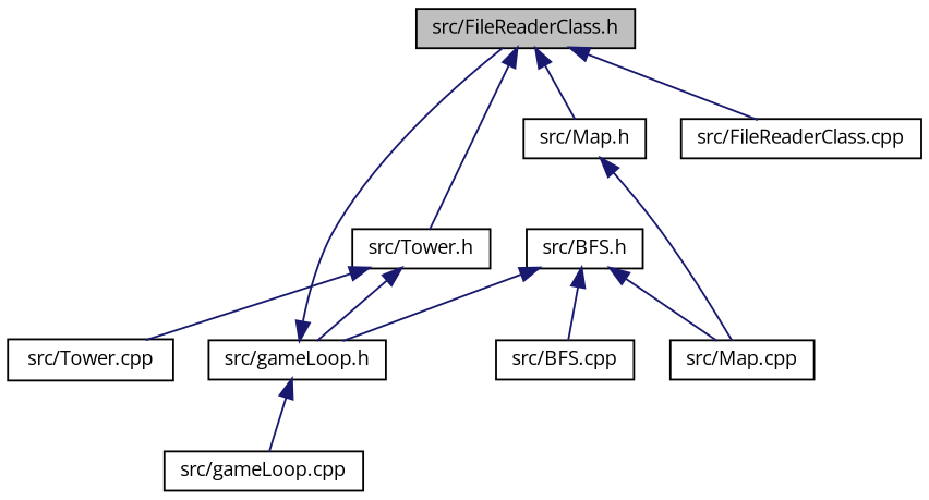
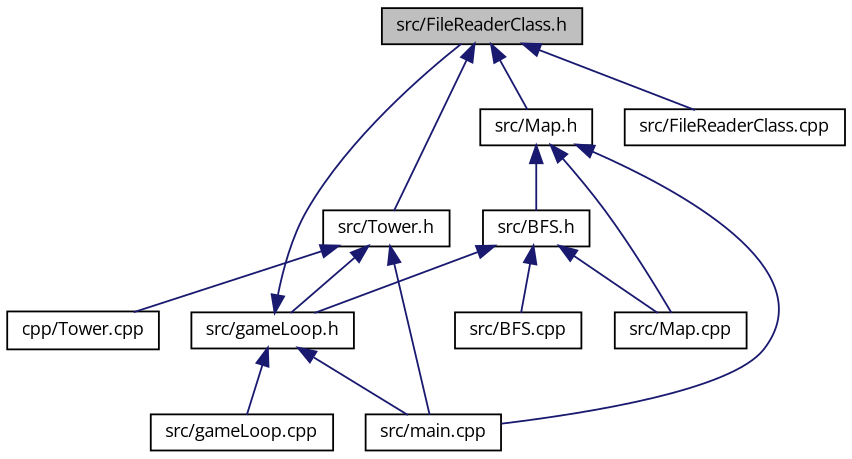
  digraph {
    fontname="Open Sans"
    node [color=black fillcolor=white fontname="Open Sans" fontsize=10 shape=record style=filled]
    edge [color=midnightblue dir=back fontname="Open Sans" fontsize=10 labelfontname=Helvetica labelfontsize=10 style=solid]
    n1 [fillcolor=grey75 fontcolor=black height=0.2 label="src/FileReaderClass.h" width=0.4]
    n2 [height=0.2 label="src/Tower.h" width=0.4]
    n3 [height=0.2 label="src/Map.h" width=0.4]
    n4 [height=0.2 label="src/FileReaderClass.cpp" width=0.4]
    n5 [height=0.2 label="src/gameLoop.h" width=0.4]
-   n7 [height=0.2 label="src/Tower.cpp" width=0.4]
+   n6 [height=0.2 label="src/main.cpp" width=0.4]
+   n7 [height=0.2 label="cpp/Tower.cpp" width=0.4]
    n8 [height=0.2 label="src/BFS.h" width=0.4]
    n9 [height=0.2 label="src/Map.cpp" width=0.4]
    n10 [height=0.2 label="src/gameLoop.cpp" width=0.4]
    n11 [height=0.2 label="src/BFS.cpp" width=0.4]
    n1 -> n2
    n1 -> n3
    n1 -> n4
    n2 -> n5
+   n2 -> n6
    n2 -> n7
+   n3 -> n6
+   n3 -> n8
    n3 -> n9
    n5 -> n1
+   n5 -> n6
    n5 -> n10
    n8 -> n5
    n8 -> n9
    n8 -> n11
  }
